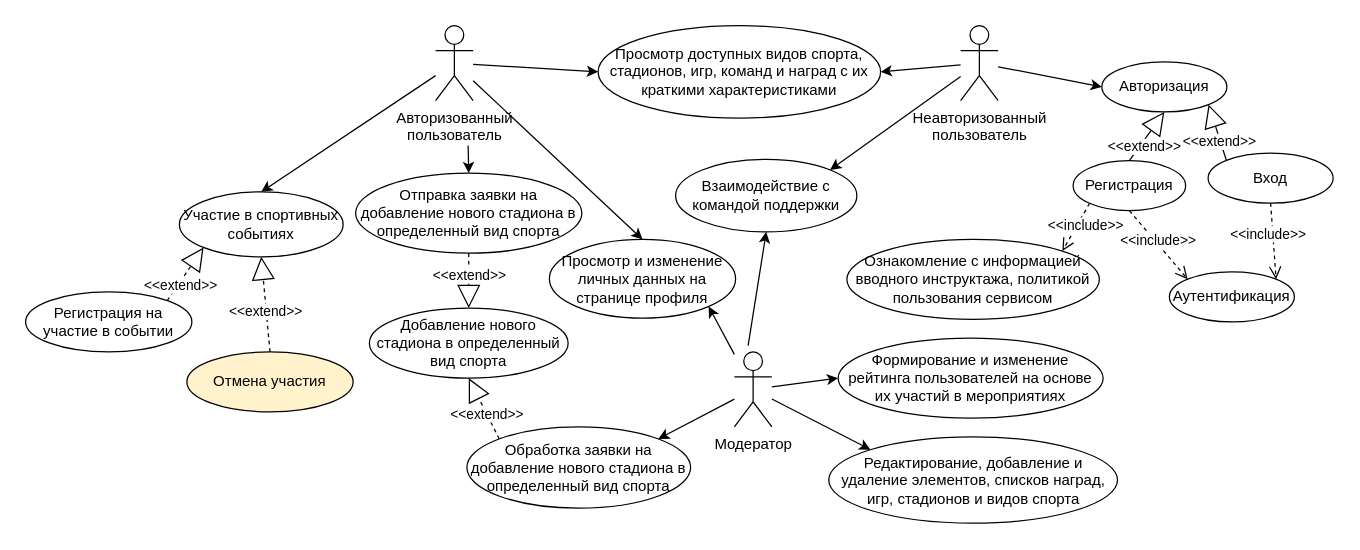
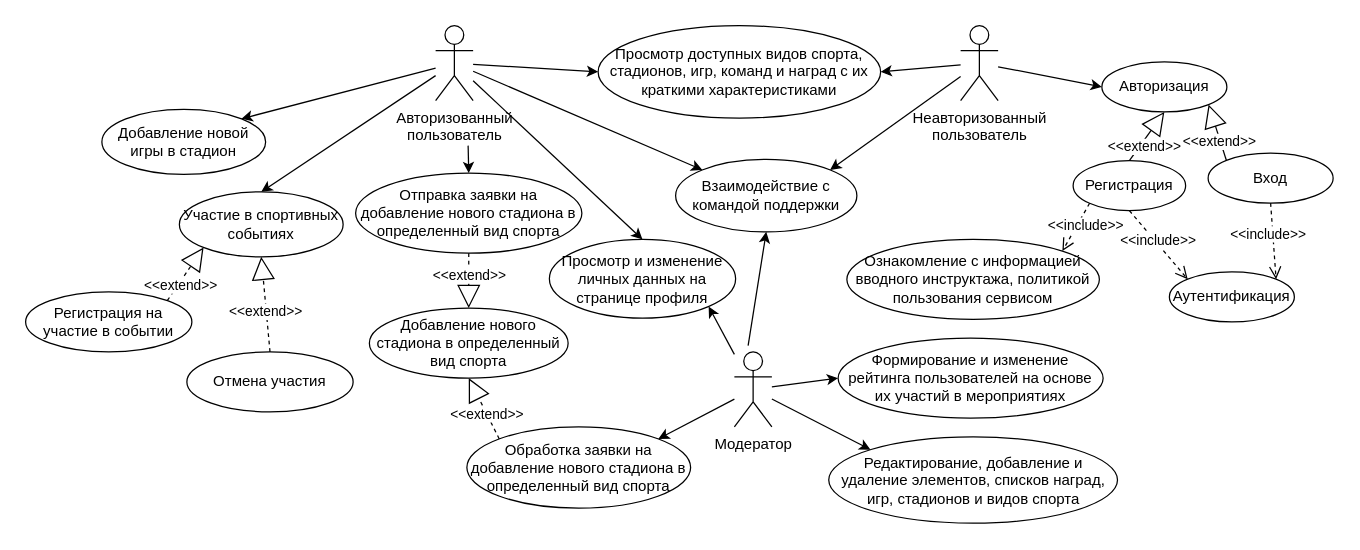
  <mxCell id="0" />
  <mxCell id="1" parent="0" />
  <mxCell id="2" value="Авторизованный&lt;br&gt;пользователь" style="shape=umlActor;verticalLabelPosition=bottom;verticalAlign=top;html=1;outlineConnect=0;" parent="1" vertex="1"><mxGeometry x="348" y="20" width="30" height="60" as="geometry" /></mxCell>
  <mxCell id="3" value="Просмотр доступных видов спорта, стадионов, игр, команд и наград с их краткими характеристиками" style="ellipse;whiteSpace=wrap;html=1;" parent="1" vertex="1"><mxGeometry x="478" y="20" width="226" height="74" as="geometry" /></mxCell>
  <mxCell id="4" value="Авторизация" style="ellipse;whiteSpace=wrap;html=1;" parent="1" vertex="1"><mxGeometry x="881" y="49" width="100" height="40" as="geometry" /></mxCell>
  <mxCell id="5" value="&amp;lt;&amp;lt;extend&amp;gt;&amp;gt;" style="endArrow=block;endSize=16;endFill=0;html=1;rounded=0;entryX=1;entryY=1;entryDx=0;entryDy=0;exitX=0;exitY=0;exitDx=0;exitDy=0;" parent="1" source="7" target="4" edge="1"><mxGeometry x="-0.302" y="1" width="160" relative="1" as="geometry"><mxPoint x="1011" y="96" as="sourcePoint" /><mxPoint x="1103" y="273" as="targetPoint" /><mxPoint as="offset" /></mxGeometry></mxCell>
  <mxCell id="6" value="Регистрация" style="ellipse;whiteSpace=wrap;html=1;" parent="1" vertex="1"><mxGeometry x="858" y="128" width="90" height="40" as="geometry" /></mxCell>
  <mxCell id="7" value="Вход" style="ellipse;whiteSpace=wrap;html=1;" parent="1" vertex="1"><mxGeometry x="966" y="122" width="100" height="40" as="geometry" /></mxCell>
  <mxCell id="8" value="&amp;lt;&amp;lt;extend&amp;gt;&amp;gt;" style="endArrow=block;endSize=16;endFill=0;html=1;rounded=0;entryX=0.5;entryY=1;entryDx=0;entryDy=0;exitX=0.5;exitY=0;exitDx=0;exitDy=0;" parent="1" source="6" target="4" edge="1"><mxGeometry x="-0.315" y="-3" width="160" relative="1" as="geometry"><mxPoint x="845" y="110" as="sourcePoint" /><mxPoint x="1113" y="173" as="targetPoint" /><mxPoint as="offset" /></mxGeometry></mxCell>
  <mxCell id="9" value="Добавление нового стадиона в определенный вид спорта" style="ellipse;whiteSpace=wrap;html=1;" parent="1" vertex="1"><mxGeometry x="295" y="246" width="159" height="56" as="geometry" /></mxCell>
  <mxCell id="10" value="Модератор" style="shape=umlActor;verticalLabelPosition=bottom;verticalAlign=top;html=1;outlineConnect=0;" parent="1" vertex="1"><mxGeometry x="587" y="281" width="30" height="60" as="geometry" /></mxCell>
  <mxCell id="11" value="Отправка заявки на добавление нового стадиона в определенный вид спорта" style="ellipse;whiteSpace=wrap;html=1;" parent="1" vertex="1"><mxGeometry x="284" y="138" width="181" height="64" as="geometry" /></mxCell>
  <mxCell id="12" value="Обработка заявки на добавление нового стадиона в определенный вид спорта" style="ellipse;whiteSpace=wrap;html=1;" parent="1" vertex="1"><mxGeometry x="373" y="341" width="179" height="65" as="geometry" /></mxCell>
  <mxCell id="13" value="" style="endArrow=classic;html=1;rounded=0;entryX=0.5;entryY=0;entryDx=0;entryDy=0;" parent="1" target="11" edge="1"><mxGeometry width="50" height="50" relative="1" as="geometry"><mxPoint x="374" y="116" as="sourcePoint" /><mxPoint x="264" y="104" as="targetPoint" /></mxGeometry></mxCell>
  <mxCell id="14" value="&amp;lt;&amp;lt;extend&amp;gt;&amp;gt;" style="endArrow=block;endSize=16;endFill=0;html=1;rounded=0;exitX=0.5;exitY=1;exitDx=0;exitDy=0;dashed=1;entryX=0.5;entryY=0;entryDx=0;entryDy=0;" parent="1" source="11" target="9" edge="1"><mxGeometry x="-0.182" width="160" relative="1" as="geometry"><mxPoint x="279" y="262" as="sourcePoint" /><mxPoint x="406" y="219" as="targetPoint" /><mxPoint as="offset" /></mxGeometry></mxCell>
  <mxCell id="15" value="&amp;lt;&amp;lt;extend&amp;gt;&amp;gt;" style="endArrow=block;endSize=16;endFill=0;html=1;rounded=0;entryX=0.5;entryY=1;entryDx=0;entryDy=0;dashed=1;exitX=0;exitY=0;exitDx=0;exitDy=0;" parent="1" source="12" target="9" edge="1"><mxGeometry x="-0.201" width="160" relative="1" as="geometry"><mxPoint x="334" y="338" as="sourcePoint" /><mxPoint x="250.658" y="219.681" as="targetPoint" /><mxPoint as="offset" /></mxGeometry></mxCell>
  <mxCell id="16" value="" style="endArrow=classic;html=1;rounded=0;entryX=1;entryY=0;entryDx=0;entryDy=0;" parent="1" source="10" target="12" edge="1"><mxGeometry width="50" height="50" relative="1" as="geometry"><mxPoint x="532" y="344" as="sourcePoint" /><mxPoint x="314.5" y="165" as="targetPoint" /></mxGeometry></mxCell>
  <mxCell id="17" value="&amp;lt;&amp;lt;include&amp;gt;&amp;gt;" style="html=1;verticalAlign=bottom;endArrow=open;dashed=1;endSize=8;rounded=0;exitX=0.5;exitY=1;exitDx=0;exitDy=0;entryX=0;entryY=0;entryDx=0;entryDy=0;" parent="1" source="6" target="18" edge="1"><mxGeometry x="0.109" y="-4" relative="1" as="geometry"><mxPoint x="805" y="247" as="sourcePoint" /><mxPoint x="1035" y="34" as="targetPoint" /><mxPoint as="offset" /></mxGeometry></mxCell>
  <mxCell id="18" value="Аутентификация" style="ellipse;whiteSpace=wrap;html=1;" parent="1" vertex="1"><mxGeometry x="935" y="217" width="100" height="40" as="geometry" /></mxCell>
  <mxCell id="19" value="&amp;lt;&amp;lt;include&amp;gt;&amp;gt;" style="html=1;verticalAlign=bottom;endArrow=open;dashed=1;endSize=8;rounded=0;exitX=0.5;exitY=1;exitDx=0;exitDy=0;entryX=1;entryY=0;entryDx=0;entryDy=0;" parent="1" source="7" target="18" edge="1"><mxGeometry x="0.109" y="-4" relative="1" as="geometry"><mxPoint x="931" y="201" as="sourcePoint" /><mxPoint x="968" y="264" as="targetPoint" /><mxPoint as="offset" /></mxGeometry></mxCell>
+ <mxCell id="20" value="Добавление новой игры в стадион" style="ellipse;whiteSpace=wrap;html=1;" parent="1" vertex="1"><mxGeometry x="81" y="87" width="131" height="52" as="geometry" /></mxCell>
+ <mxCell id="21" value="" style="endArrow=classic;html=1;rounded=0;entryX=1;entryY=0;entryDx=0;entryDy=0;" parent="1" source="2" target="20" edge="1"><mxGeometry width="50" height="50" relative="1" as="geometry"><mxPoint x="335" y="61" as="sourcePoint" /><mxPoint x="170" y="48" as="targetPoint" /></mxGeometry></mxCell>
  <mxCell id="22" value="" style="endArrow=classic;html=1;rounded=0;entryX=0.5;entryY=0;entryDx=0;entryDy=0;" parent="1" source="2" target="23" edge="1"><mxGeometry width="50" height="50" relative="1" as="geometry"><mxPoint x="319" y="76" as="sourcePoint" /><mxPoint x="247" y="165" as="targetPoint" /></mxGeometry></mxCell>
  <mxCell id="23" value="Участие в спортивных событиях" style="ellipse;whiteSpace=wrap;html=1;" parent="1" vertex="1"><mxGeometry x="143" y="153" width="131" height="52" as="geometry" /></mxCell>
  <mxCell id="24" value="Регистрация на участие в событии" style="ellipse;whiteSpace=wrap;html=1;" parent="1" vertex="1"><mxGeometry x="20" y="233" width="133" height="48" as="geometry" /></mxCell>
- <mxCell id="25" value="Отмена участия" style="ellipse;whiteSpace=wrap;html=1;fillColor=#fff2cc;" parent="1" vertex="1"><mxGeometry x="149" y="281" width="133" height="48" as="geometry" /></mxCell>
+ <mxCell id="25" value="Отмена участия" style="ellipse;whiteSpace=wrap;html=1;" parent="1" vertex="1"><mxGeometry x="149" y="281" width="133" height="48" as="geometry" /></mxCell>
  <mxCell id="26" value="&amp;lt;&amp;lt;extend&amp;gt;&amp;gt;" style="endArrow=block;endSize=16;endFill=0;html=1;rounded=0;exitX=1;exitY=0;exitDx=0;exitDy=0;entryX=0;entryY=1;entryDx=0;entryDy=0;dashed=1;" parent="1" source="24" target="23" edge="1"><mxGeometry x="-0.368" y="-2" width="160" relative="1" as="geometry"><mxPoint x="384.5" y="280" as="sourcePoint" /><mxPoint x="168" y="243" as="targetPoint" /><mxPoint as="offset" /></mxGeometry></mxCell>
  <mxCell id="27" value="&amp;lt;&amp;lt;extend&amp;gt;&amp;gt;" style="endArrow=block;endSize=16;endFill=0;html=1;rounded=0;entryX=0.5;entryY=1;entryDx=0;entryDy=0;exitX=0.5;exitY=0;exitDx=0;exitDy=0;dashed=1;" parent="1" source="25" target="23" edge="1"><mxGeometry x="-0.164" y="1" width="160" relative="1" as="geometry"><mxPoint x="255" y="411" as="sourcePoint" /><mxPoint x="384.5" y="212" as="targetPoint" /><mxPoint as="offset" /></mxGeometry></mxCell>
  <mxCell id="28" value="Неавторизованный&lt;br&gt;пользователь" style="shape=umlActor;verticalLabelPosition=bottom;verticalAlign=top;html=1;outlineConnect=0;" parent="1" vertex="1"><mxGeometry x="768" y="20" width="30" height="60" as="geometry" /></mxCell>
  <mxCell id="29" value="" style="endArrow=classic;html=1;rounded=0;entryX=0;entryY=0.5;entryDx=0;entryDy=0;" parent="1" source="2" target="3" edge="1"><mxGeometry width="50" height="50" relative="1" as="geometry"><mxPoint x="394" y="56" as="sourcePoint" /><mxPoint x="202.638" y="104.545" as="targetPoint" /></mxGeometry></mxCell>
  <mxCell id="30" value="" style="endArrow=classic;html=1;rounded=0;entryX=1;entryY=0.5;entryDx=0;entryDy=0;" parent="1" source="28" target="3" edge="1"><mxGeometry width="50" height="50" relative="1" as="geometry"><mxPoint x="390" y="66" as="sourcePoint" /><mxPoint x="529.492" y="140.616" as="targetPoint" /></mxGeometry></mxCell>
  <mxCell id="31" value="" style="endArrow=classic;html=1;rounded=0;entryX=0;entryY=0.5;entryDx=0;entryDy=0;" parent="1" source="28" target="4" edge="1"><mxGeometry width="50" height="50" relative="1" as="geometry"><mxPoint x="778" y="67.27" as="sourcePoint" /><mxPoint x="686.508" y="111.616" as="targetPoint" /></mxGeometry></mxCell>
  <mxCell id="32" value="Ознакомление с информацией вводного инструктажа, политикой пользования сервисом" style="ellipse;whiteSpace=wrap;html=1;" parent="1" vertex="1"><mxGeometry x="677" y="191" width="202" height="64" as="geometry" /></mxCell>
  <mxCell id="33" value="&amp;lt;&amp;lt;include&amp;gt;&amp;gt;" style="html=1;verticalAlign=bottom;endArrow=open;dashed=1;endSize=8;rounded=0;exitX=0;exitY=1;exitDx=0;exitDy=0;entryX=1;entryY=0;entryDx=0;entryDy=0;" parent="1" source="6" target="32" edge="1"><mxGeometry x="0.119" y="10" relative="1" as="geometry"><mxPoint x="931" y="201" as="sourcePoint" /><mxPoint x="981.36" y="250.391" as="targetPoint" /><mxPoint as="offset" /></mxGeometry></mxCell>
  <mxCell id="34" value="Взаимодействие с командой поддержки" style="ellipse;whiteSpace=wrap;html=1;" parent="1" vertex="1"><mxGeometry x="540" y="127" width="145" height="58" as="geometry" /></mxCell>
+ <mxCell id="35" value="" style="endArrow=classic;html=1;rounded=0;entryX=0;entryY=0;entryDx=0;entryDy=0;" parent="1" source="2" target="34" edge="1"><mxGeometry width="50" height="50" relative="1" as="geometry"><mxPoint x="388" y="60.913" as="sourcePoint" /><mxPoint x="488" y="67" as="targetPoint" /></mxGeometry></mxCell>
  <mxCell id="36" value="" style="endArrow=classic;html=1;rounded=0;entryX=1;entryY=0;entryDx=0;entryDy=0;" parent="1" source="28" target="34" edge="1"><mxGeometry width="50" height="50" relative="1" as="geometry"><mxPoint x="398" y="70.913" as="sourcePoint" /><mxPoint x="525.746" y="149.287" as="targetPoint" /></mxGeometry></mxCell>
  <mxCell id="37" value="" style="endArrow=classic;html=1;rounded=0;entryX=0.5;entryY=1;entryDx=0;entryDy=0;" parent="1" target="34" edge="1"><mxGeometry width="50" height="50" relative="1" as="geometry"><mxPoint x="598" y="276" as="sourcePoint" /><mxPoint x="529.513" y="405.786" as="targetPoint" /></mxGeometry></mxCell>
  <mxCell id="38" value="Просмотр и изменение личных данных на странице профиля" style="ellipse;whiteSpace=wrap;html=1;" parent="1" vertex="1"><mxGeometry x="439" y="191" width="149" height="63" as="geometry" /></mxCell>
  <mxCell id="39" value="" style="endArrow=classic;html=1;rounded=0;entryX=0.5;entryY=0;entryDx=0;entryDy=0;" parent="1" source="2" target="38" edge="1"><mxGeometry width="50" height="50" relative="1" as="geometry"><mxPoint x="358" y="63.988" as="sourcePoint" /><mxPoint x="203.758" y="104.997" as="targetPoint" /></mxGeometry></mxCell>
  <mxCell id="40" value="" style="endArrow=classic;html=1;rounded=0;entryX=1;entryY=1;entryDx=0;entryDy=0;" parent="1" source="10" target="38" edge="1"><mxGeometry width="50" height="50" relative="1" as="geometry"><mxPoint x="388" y="73.514" as="sourcePoint" /><mxPoint x="529.5" y="201" as="targetPoint" /></mxGeometry></mxCell>
  <mxCell id="41" value="Формирование и изменение рейтинга пользователей на основе их участий в мероприятиях" style="ellipse;whiteSpace=wrap;html=1;" parent="1" vertex="1"><mxGeometry x="670" y="270" width="212" height="64" as="geometry" /></mxCell>
  <mxCell id="42" value="" style="endArrow=classic;html=1;rounded=0;entryX=0;entryY=0.5;entryDx=0;entryDy=0;" parent="1" source="10" target="41" edge="1"><mxGeometry width="50" height="50" relative="1" as="geometry"><mxPoint x="608" y="286" as="sourcePoint" /><mxPoint x="607.5" y="190" as="targetPoint" /></mxGeometry></mxCell>
  <mxCell id="43" value="Редактирование, добавление и удаление элементов, списков наград, игр, стадионов и видов спорта" style="ellipse;whiteSpace=wrap;html=1;" parent="1" vertex="1"><mxGeometry x="662.5" y="349" width="231" height="69" as="geometry" /></mxCell>
  <mxCell id="44" value="" style="endArrow=classic;html=1;rounded=0;entryX=0;entryY=0;entryDx=0;entryDy=0;" parent="1" source="10" target="43" edge="1"><mxGeometry width="50" height="50" relative="1" as="geometry"><mxPoint x="627" y="319.015" as="sourcePoint" /><mxPoint x="680" y="312" as="targetPoint" /></mxGeometry></mxCell>
